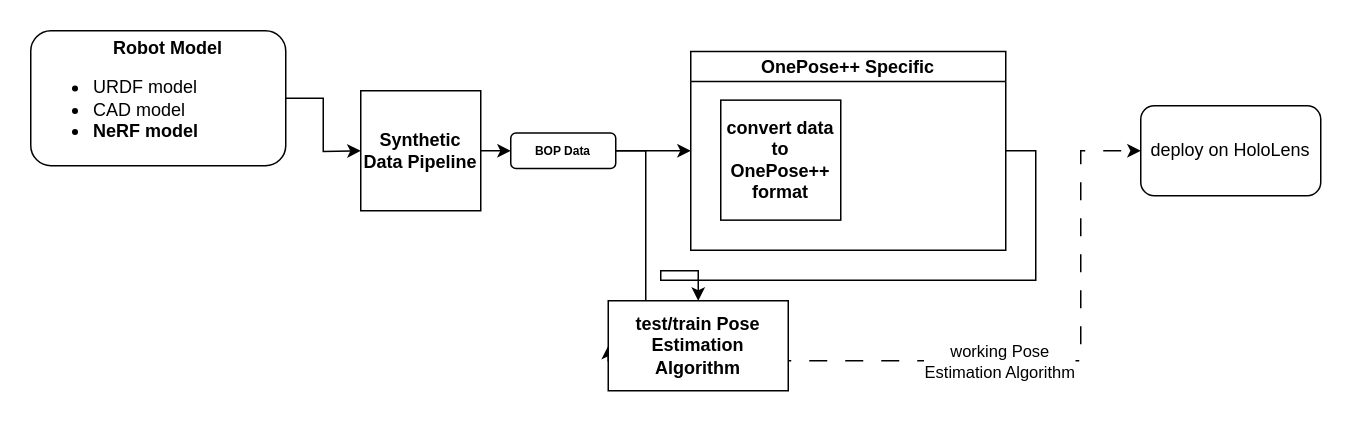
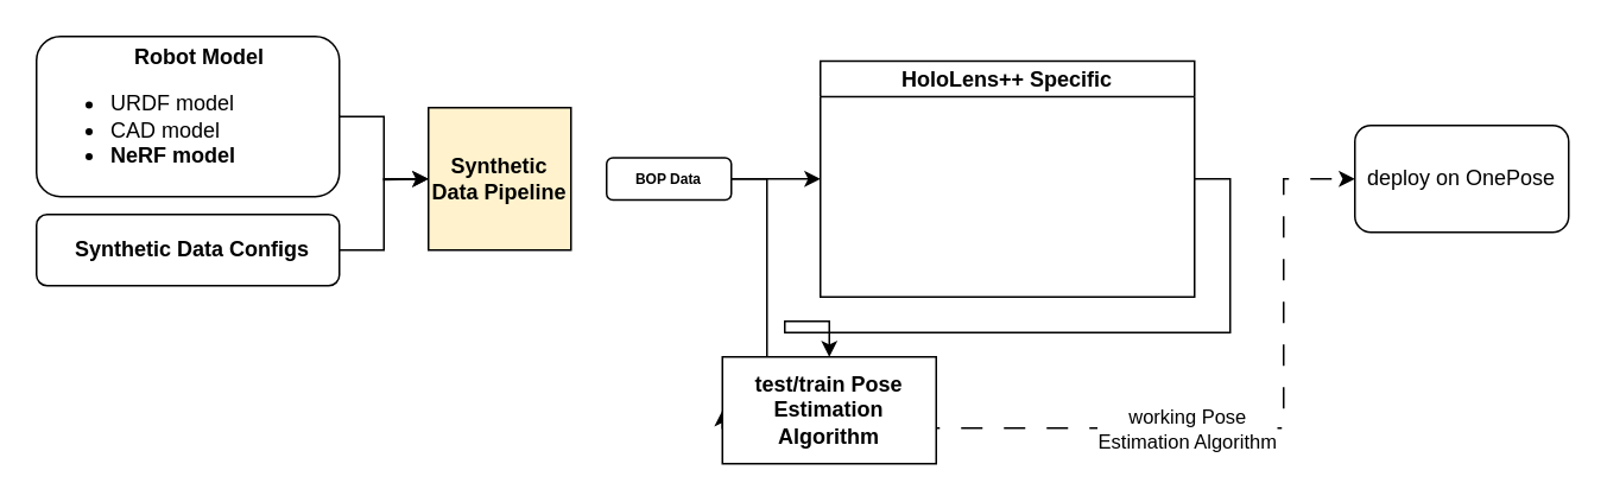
  <mxCell id="0" />
  <mxCell id="1" parent="0" />
  <mxCell id="2" style="edgeStyle=orthogonalEdgeStyle;rounded=0;orthogonalLoop=1;jettySize=auto;html=1;exitX=1;exitY=0.5;exitDx=0;exitDy=0;" edge="1" parent="1" source="3"><mxGeometry relative="1" as="geometry"><mxPoint x="240" y="100" as="targetPoint" /></mxGeometry></mxCell>
  <mxCell id="3" value="&lt;b&gt;&lt;span style=&quot;white-space: pre;&quot;&gt;&#09;&lt;span style=&quot;white-space: pre;&quot;&gt;&#09;&lt;/span&gt;&lt;/span&gt;Robot Model&lt;/b&gt;&lt;br&gt;&lt;ul style=&quot;&quot;&gt;&lt;li style=&quot;&quot;&gt;URDF model&lt;/li&gt;&lt;li style=&quot;&quot;&gt;CAD model&lt;/li&gt;&lt;li style=&quot;&quot;&gt;&lt;b&gt;NeRF model&lt;/b&gt;&lt;/li&gt;&lt;/ul&gt;" style="rounded=1;whiteSpace=wrap;html=1;fontSize=12;glass=0;strokeWidth=1;shadow=0;align=left;" parent="1" vertex="1"><mxGeometry x="20" y="20" width="170" height="90" as="geometry" /></mxCell>
- <mxCell id="6" style="edgeStyle=orthogonalEdgeStyle;rounded=0;orthogonalLoop=1;jettySize=auto;html=1;exitX=1;exitY=0.5;exitDx=0;exitDy=0;entryX=0;entryY=0.5;entryDx=0;entryDy=0;" edge="1" parent="1" source="7" target="10"><mxGeometry relative="1" as="geometry" /></mxCell>
- <mxCell id="7" value="&lt;b&gt;Synthetic Data Pipeline&lt;br&gt;&lt;/b&gt;" style="whiteSpace=wrap;html=1;aspect=fixed;" vertex="1" parent="1"><mxGeometry x="240" y="60" width="80" height="80" as="geometry" /></mxCell>
+ <mxCell id="4" style="edgeStyle=orthogonalEdgeStyle;rounded=0;orthogonalLoop=1;jettySize=auto;html=1;exitX=1;exitY=0.5;exitDx=0;exitDy=0;entryX=0;entryY=0.5;entryDx=0;entryDy=0;" edge="1" parent="1" source="5" target="7"><mxGeometry relative="1" as="geometry" /></mxCell>
+ <mxCell id="5" value="&lt;b&gt;&lt;span style=&quot;white-space: pre;&quot;&gt;      S&lt;/span&gt;ynthetic Data Configs&lt;br&gt;&lt;/b&gt;" style="rounded=1;whiteSpace=wrap;html=1;fontSize=12;glass=0;strokeWidth=1;shadow=0;align=left;" vertex="1" parent="1"><mxGeometry x="20" y="120" width="170" height="40" as="geometry" /></mxCell>
+ <mxCell id="7" value="&lt;b&gt;Synthetic Data Pipeline&lt;br&gt;&lt;/b&gt;" style="whiteSpace=wrap;html=1;aspect=fixed;fillColor=#fff2cc;" vertex="1" parent="1"><mxGeometry x="240" y="60" width="80" height="80" as="geometry" /></mxCell>
  <mxCell id="8" style="edgeStyle=orthogonalEdgeStyle;rounded=0;orthogonalLoop=1;jettySize=auto;html=1;exitX=1;exitY=0.5;exitDx=0;exitDy=0;entryX=0;entryY=0.5;entryDx=0;entryDy=0;" edge="1" parent="1" source="10" target="12"><mxGeometry relative="1" as="geometry" /></mxCell>
  <mxCell id="9" style="edgeStyle=orthogonalEdgeStyle;rounded=0;orthogonalLoop=1;jettySize=auto;html=1;exitX=1;exitY=0.5;exitDx=0;exitDy=0;entryX=0;entryY=0.5;entryDx=0;entryDy=0;" edge="1" parent="1" source="10" target="16"><mxGeometry relative="1" as="geometry"><Array as="points"><mxPoint x="430" y="100" /><mxPoint x="430" y="240" /></Array></mxGeometry></mxCell>
  <mxCell id="10" value="&lt;b style=&quot;font-size: 8px;&quot;&gt;BOP Data&lt;/b&gt;" style="rounded=1;whiteSpace=wrap;html=1;fontSize=8;glass=0;strokeWidth=1;shadow=0;align=center;" vertex="1" parent="1"><mxGeometry x="340" y="88.13" width="70" height="23.75" as="geometry" /></mxCell>
  <mxCell id="11" style="edgeStyle=orthogonalEdgeStyle;rounded=0;orthogonalLoop=1;jettySize=auto;html=1;exitX=1;exitY=0.5;exitDx=0;exitDy=0;entryX=0.5;entryY=0;entryDx=0;entryDy=0;" edge="1" parent="1" source="12" target="16"><mxGeometry relative="1" as="geometry"><mxPoint x="580" y="210" as="targetPoint" /></mxGeometry></mxCell>
- <mxCell id="12" value="OnePose++ Specific" style="swimlane;startSize=20;horizontal=1;containerType=tree;" vertex="1" parent="1"><mxGeometry x="460" y="33.76" width="210" height="132.49" as="geometry"><mxRectangle x="450" y="33.76" width="160" height="30" as="alternateBounds" /></mxGeometry></mxCell>
- <mxCell id="13" value="&lt;b&gt;convert data to OnePose++ format&lt;br&gt;&lt;/b&gt;" style="whiteSpace=wrap;html=1;aspect=fixed;" vertex="1" parent="12"><mxGeometry x="20" y="32.5" width="80" height="80" as="geometry" /></mxCell>
+ <mxCell id="12" value="HoloLens++ Specific" style="swimlane;startSize=20;horizontal=1;containerType=tree;" vertex="1" parent="1"><mxGeometry x="460" y="33.76" width="210" height="132.49" as="geometry"><mxRectangle x="450" y="33.76" width="160" height="30" as="alternateBounds" /></mxGeometry></mxCell>
  <mxCell id="14" style="edgeStyle=orthogonalEdgeStyle;rounded=0;orthogonalLoop=1;jettySize=auto;html=1;exitX=1;exitY=0.5;exitDx=0;exitDy=0;entryX=0;entryY=0.5;entryDx=0;entryDy=0;dashed=1;dashPattern=12 12;" edge="1" parent="1" source="16" target="17"><mxGeometry relative="1" as="geometry"><Array as="points"><mxPoint x="720" y="240" /><mxPoint x="720" y="100" /></Array></mxGeometry></mxCell>
  <mxCell id="15" value="working Pose &lt;br&gt;Estimation Algorithm" style="edgeLabel;html=1;align=center;verticalAlign=middle;resizable=0;points=[];" vertex="1" connectable="0" parent="14"><mxGeometry x="-0.374" relative="1" as="geometry"><mxPoint x="29" as="offset" /></mxGeometry></mxCell>
  <mxCell id="16" value="&lt;b&gt;test/train Pose Estimation Algorithm&lt;/b&gt;" style="rounded=0;whiteSpace=wrap;html=1;" vertex="1" parent="1"><mxGeometry x="405" y="200" width="120" height="60" as="geometry" /></mxCell>
- <mxCell id="17" value="deploy on HoloLens" style="rounded=1;whiteSpace=wrap;html=1;" vertex="1" parent="1"><mxGeometry x="760" y="70" width="120" height="60" as="geometry" /></mxCell>
+ <mxCell id="17" value="deploy on OnePose" style="rounded=1;whiteSpace=wrap;html=1;" vertex="1" parent="1"><mxGeometry x="760" y="70" width="120" height="60" as="geometry" /></mxCell>
